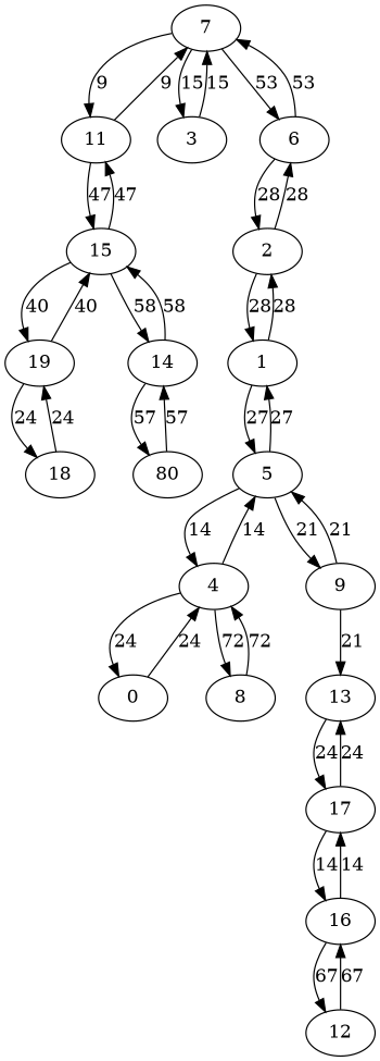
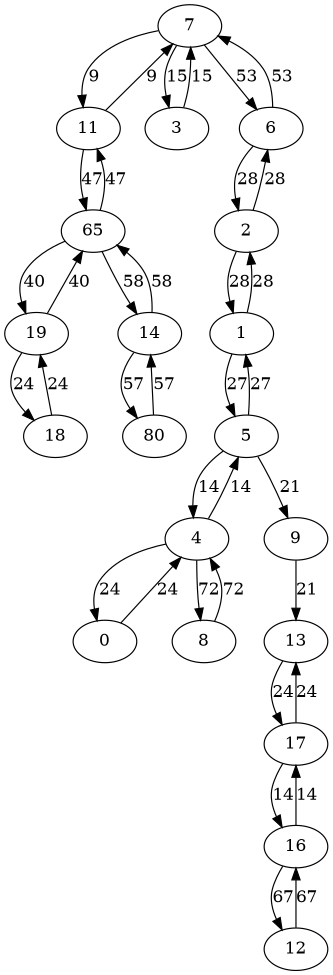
  digraph {
    7
    11
    3
    6
-   15
+   15 [label=65]
    2
    19
    14
    18
    n10 [label=80]
    1
    5
    4
    9
    0
    8
    13
    17
    16
    12
    7 -> 11 [label=9]
    7 -> 3 [label=15]
    7 -> 6 [label=53]
    11 -> 7 [label=9]
    11 -> 15 [label=47]
    3 -> 7 [label=15]
    6 -> 7 [label=53]
    6 -> 2 [label=28]
    15 -> 11 [label=47]
    15 -> 19 [label=40]
    15 -> 14 [label=58]
    2 -> 6 [label=28]
    2 -> 1 [label=28]
    19 -> 15 [label=40]
    19 -> 18 [label=24]
    14 -> 15 [label=58]
    14 -> n10 [label=57]
    18 -> 19 [label=24]
    n10 -> 14 [label=57]
    1 -> 2 [label=28]
    1 -> 5 [label=27]
    5 -> 1 [label=27]
    5 -> 4 [label=14]
    5 -> 9 [label=21]
    4 -> 5 [label=14]
    4 -> 0 [label=24]
    4 -> 8 [label=72]
-   9 -> 5 [label=21]
    9 -> 13 [label=21]
    0 -> 4 [label=24]
    8 -> 4 [label=72]
    13 -> 17 [label=24]
    17 -> 13 [label=24]
    17 -> 16 [label=14]
    16 -> 17 [label=14]
    16 -> 12 [label=67]
    12 -> 16 [label=67]
  }
